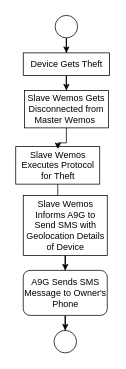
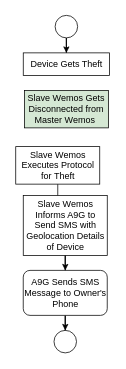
  <mxCell id="0" />
  <mxCell id="1" parent="0" />
  <mxCell id="2" style="edgeStyle=orthogonalEdgeStyle;rounded=0;orthogonalLoop=1;jettySize=auto;html=1;entryX=0.5;entryY=0;entryDx=0;entryDy=0;" edge="1" parent="1" source="3" target="5"><mxGeometry relative="1" as="geometry" /></mxCell>
  <mxCell id="3" value="" style="ellipse;" vertex="1" parent="1"><mxGeometry x="73" y="20" width="30" height="30" as="geometry" /></mxCell>
- <mxCell id="4" style="edgeStyle=orthogonalEdgeStyle;rounded=0;orthogonalLoop=1;jettySize=auto;html=1;" edge="1" parent="1" source="5" target="6"><mxGeometry relative="1" as="geometry" /></mxCell>
  <mxCell id="5" value="Device Gets Theft" style="rounded=0;whiteSpace=wrap;html=1;" vertex="1" parent="1"><mxGeometry x="30.5" y="70" width="115" height="30" as="geometry" /></mxCell>
- <mxCell id="6" value="Slave Wemos Gets Disconnected from Master Wemos&amp;nbsp;" style="rounded=0;whiteSpace=wrap;html=1;" vertex="1" parent="1"><mxGeometry x="32" y="120" width="112" height="50" as="geometry" /></mxCell>
+ <mxCell id="6" value="Slave Wemos Gets Disconnected from Master Wemos&amp;nbsp;" style="rounded=0;whiteSpace=wrap;html=1;fillColor=#d5e8d4;" vertex="1" parent="1"><mxGeometry x="32" y="120" width="112" height="50" as="geometry" /></mxCell>
  <mxCell id="7" style="edgeStyle=orthogonalEdgeStyle;rounded=0;orthogonalLoop=1;jettySize=auto;html=1;entryX=0.5;entryY=0;entryDx=0;entryDy=0;" edge="1" parent="1" source="8" target="11"><mxGeometry relative="1" as="geometry" /></mxCell>
  <mxCell id="8" value="Slave Wemos Executes Protocol for Theft" style="rounded=0;whiteSpace=wrap;html=1;" vertex="1" parent="1"><mxGeometry x="20.5" y="195" width="112" height="50" as="geometry" /></mxCell>
- <mxCell id="9" style="edgeStyle=orthogonalEdgeStyle;rounded=0;orthogonalLoop=1;jettySize=auto;html=1;entryX=0.502;entryY=0.063;entryDx=0;entryDy=0;entryPerimeter=0;" edge="1" parent="1" source="6" target="8"><mxGeometry relative="1" as="geometry" /></mxCell>
  <mxCell id="10" style="edgeStyle=orthogonalEdgeStyle;rounded=0;orthogonalLoop=1;jettySize=auto;html=1;entryX=0.5;entryY=0;entryDx=0;entryDy=0;" edge="1" parent="1" source="11" target="14"><mxGeometry relative="1" as="geometry" /></mxCell>
  <mxCell id="11" value="Slave Wemos Informs A9G to Send SMS with Geolocation Details of Device" style="rounded=0;whiteSpace=wrap;html=1;" vertex="1" parent="1"><mxGeometry x="30.5" y="260" width="112" height="80" as="geometry" /></mxCell>
  <mxCell id="12" value="" style="ellipse;" vertex="1" parent="1"><mxGeometry x="71.5" y="440" width="30" height="30" as="geometry" /></mxCell>
  <mxCell id="13" style="edgeStyle=orthogonalEdgeStyle;rounded=0;orthogonalLoop=1;jettySize=auto;html=1;entryX=0.5;entryY=0;entryDx=0;entryDy=0;" edge="1" parent="1" source="14" target="12"><mxGeometry relative="1" as="geometry" /></mxCell>
  <mxCell id="14" value="A9G Sends SMS Message to Owner's Phone" style="whiteSpace=wrap;html=1;rounded=1;" vertex="1" parent="1"><mxGeometry x="30.5" y="360" width="112" height="60" as="geometry" /></mxCell>
